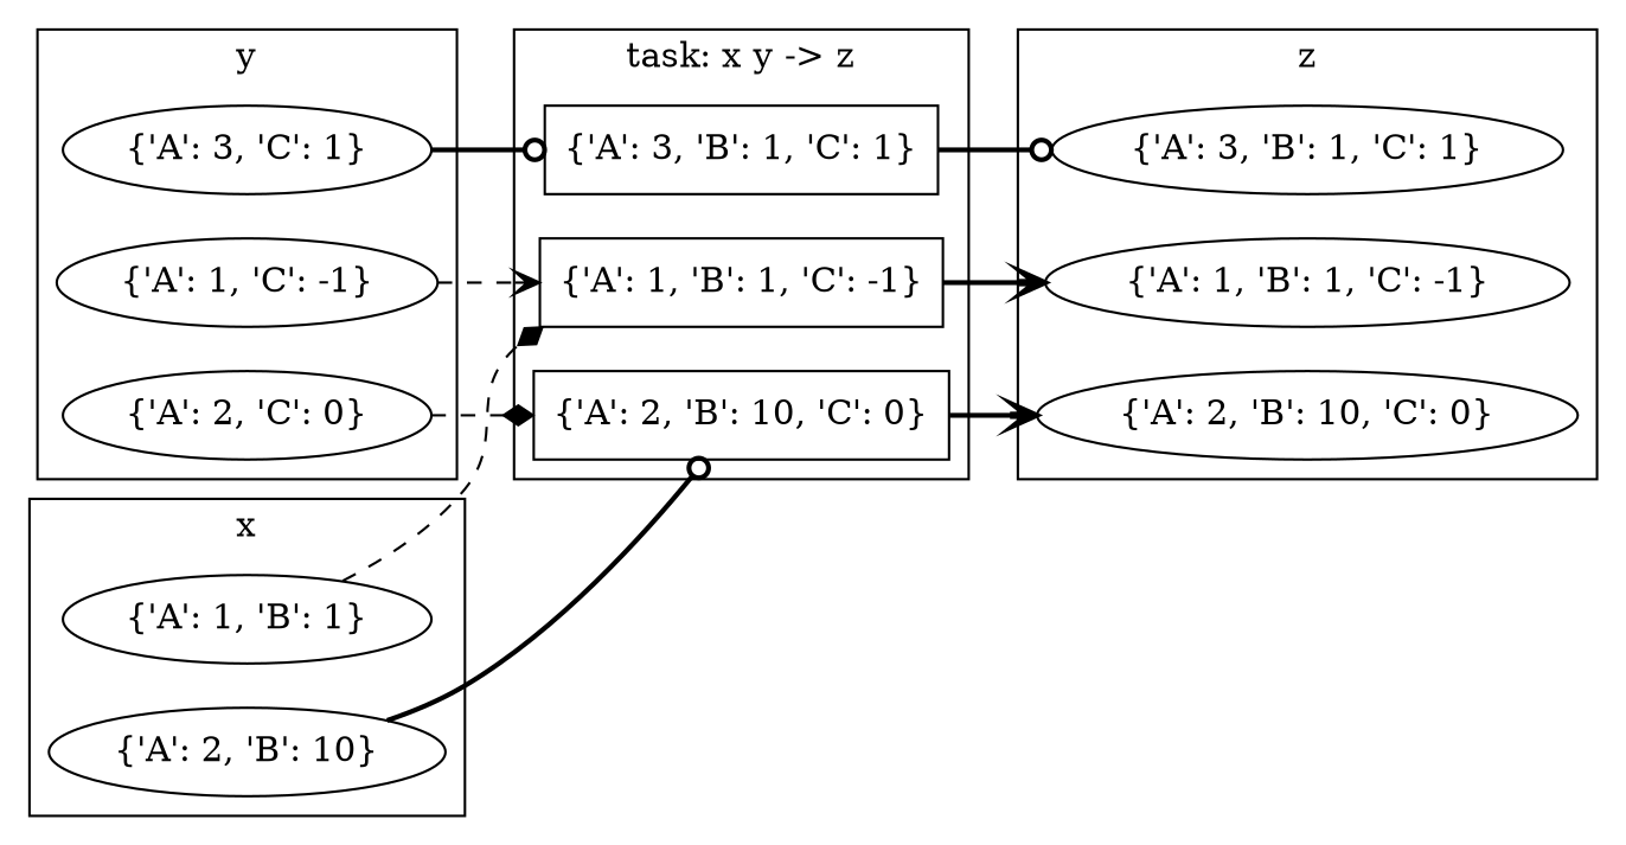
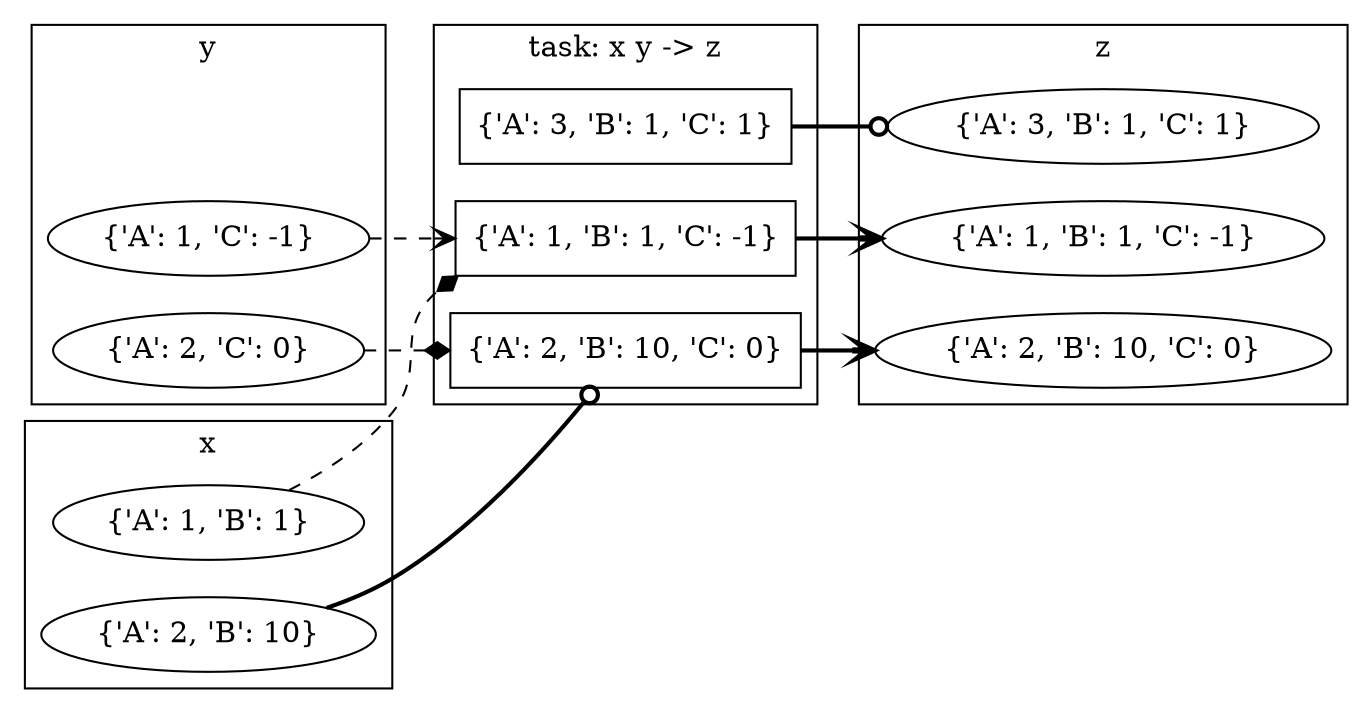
  digraph {
    rankdir=LR
    edge [arrowhead=vee style=bold]
    n1 [label="{'A': 1, 'C': -1}"]
    n2 [label="{'A': 2, 'C': 0}"]
-   n3 [label="{'A': 3, 'C': 1}"]
    n4 [label="{'A': 1, 'B': 1}"]
    n5 [label="{'A': 2, 'B': 10}"]
    n6 [label="{'A': 1, 'B': 1, 'C': -1}"]
    n7 [label="{'A': 2, 'B': 10, 'C': 0}"]
    n8 [label="{'A': 3, 'B': 1, 'C': 1}"]
    n9 [label="{'A': 1, 'B': 1, 'C': -1}" shape=box]
    n10 [label="{'A': 2, 'B': 10, 'C': 0}" shape=box]
    n11 [label="{'A': 3, 'B': 1, 'C': 1}" shape=box]
    subgraph cluster_1 {
      label=y
      n1
      n2
-     n3
    }
    subgraph cluster_2 {
      label=x
      n4
      n5
    }
    subgraph cluster_3 {
      label=z
      n6
      n7
      n8
    }
    subgraph cluster_4 {
      label="task: x y -> z"
      n9
      n10
      n11
    }
    n1 -> n9 [style=dashed]
    n2 -> n10 [arrowhead=diamond style=dashed]
-   n3 -> n11 [arrowhead=odot]
    n4 -> n9 [arrowhead=diamond style=dashed]
    n5 -> n10 [arrowhead=odot]
    n9 -> n6
    n10 -> n7
    n11 -> n8 [arrowhead=odot]
  }
